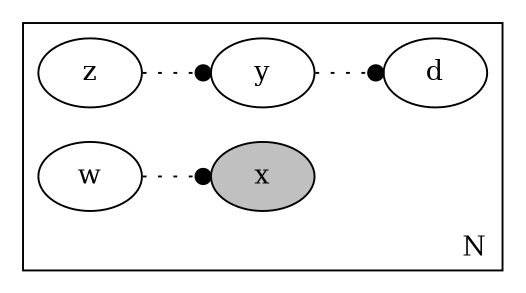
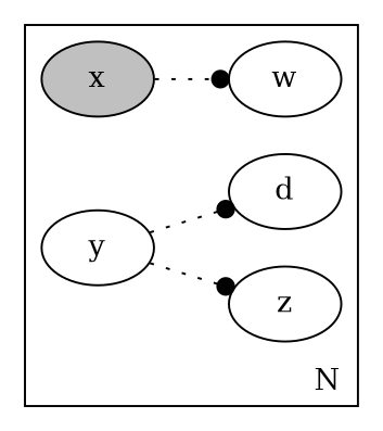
  digraph {
    rankdir=LR
    node [shape=ellipse]
    edge [arrowhead=dot style=dotted]
    n1 [fillcolor=grey label=x style=filled]
    n2 [fillcolor=white label=z style=filled]
    n3 [label=w]
    n4 [label=y]
    n5 [label=d]
    subgraph cluster_1 {
      label=N
      labeljust=r
      labelloc=b
      n1
      n2
      n3
      n4
      n5
    }
-   n3 -> n1
-   n2 -> n4
+   n1 -> n3
+   n4 -> n2
    n4 -> n5
  }
